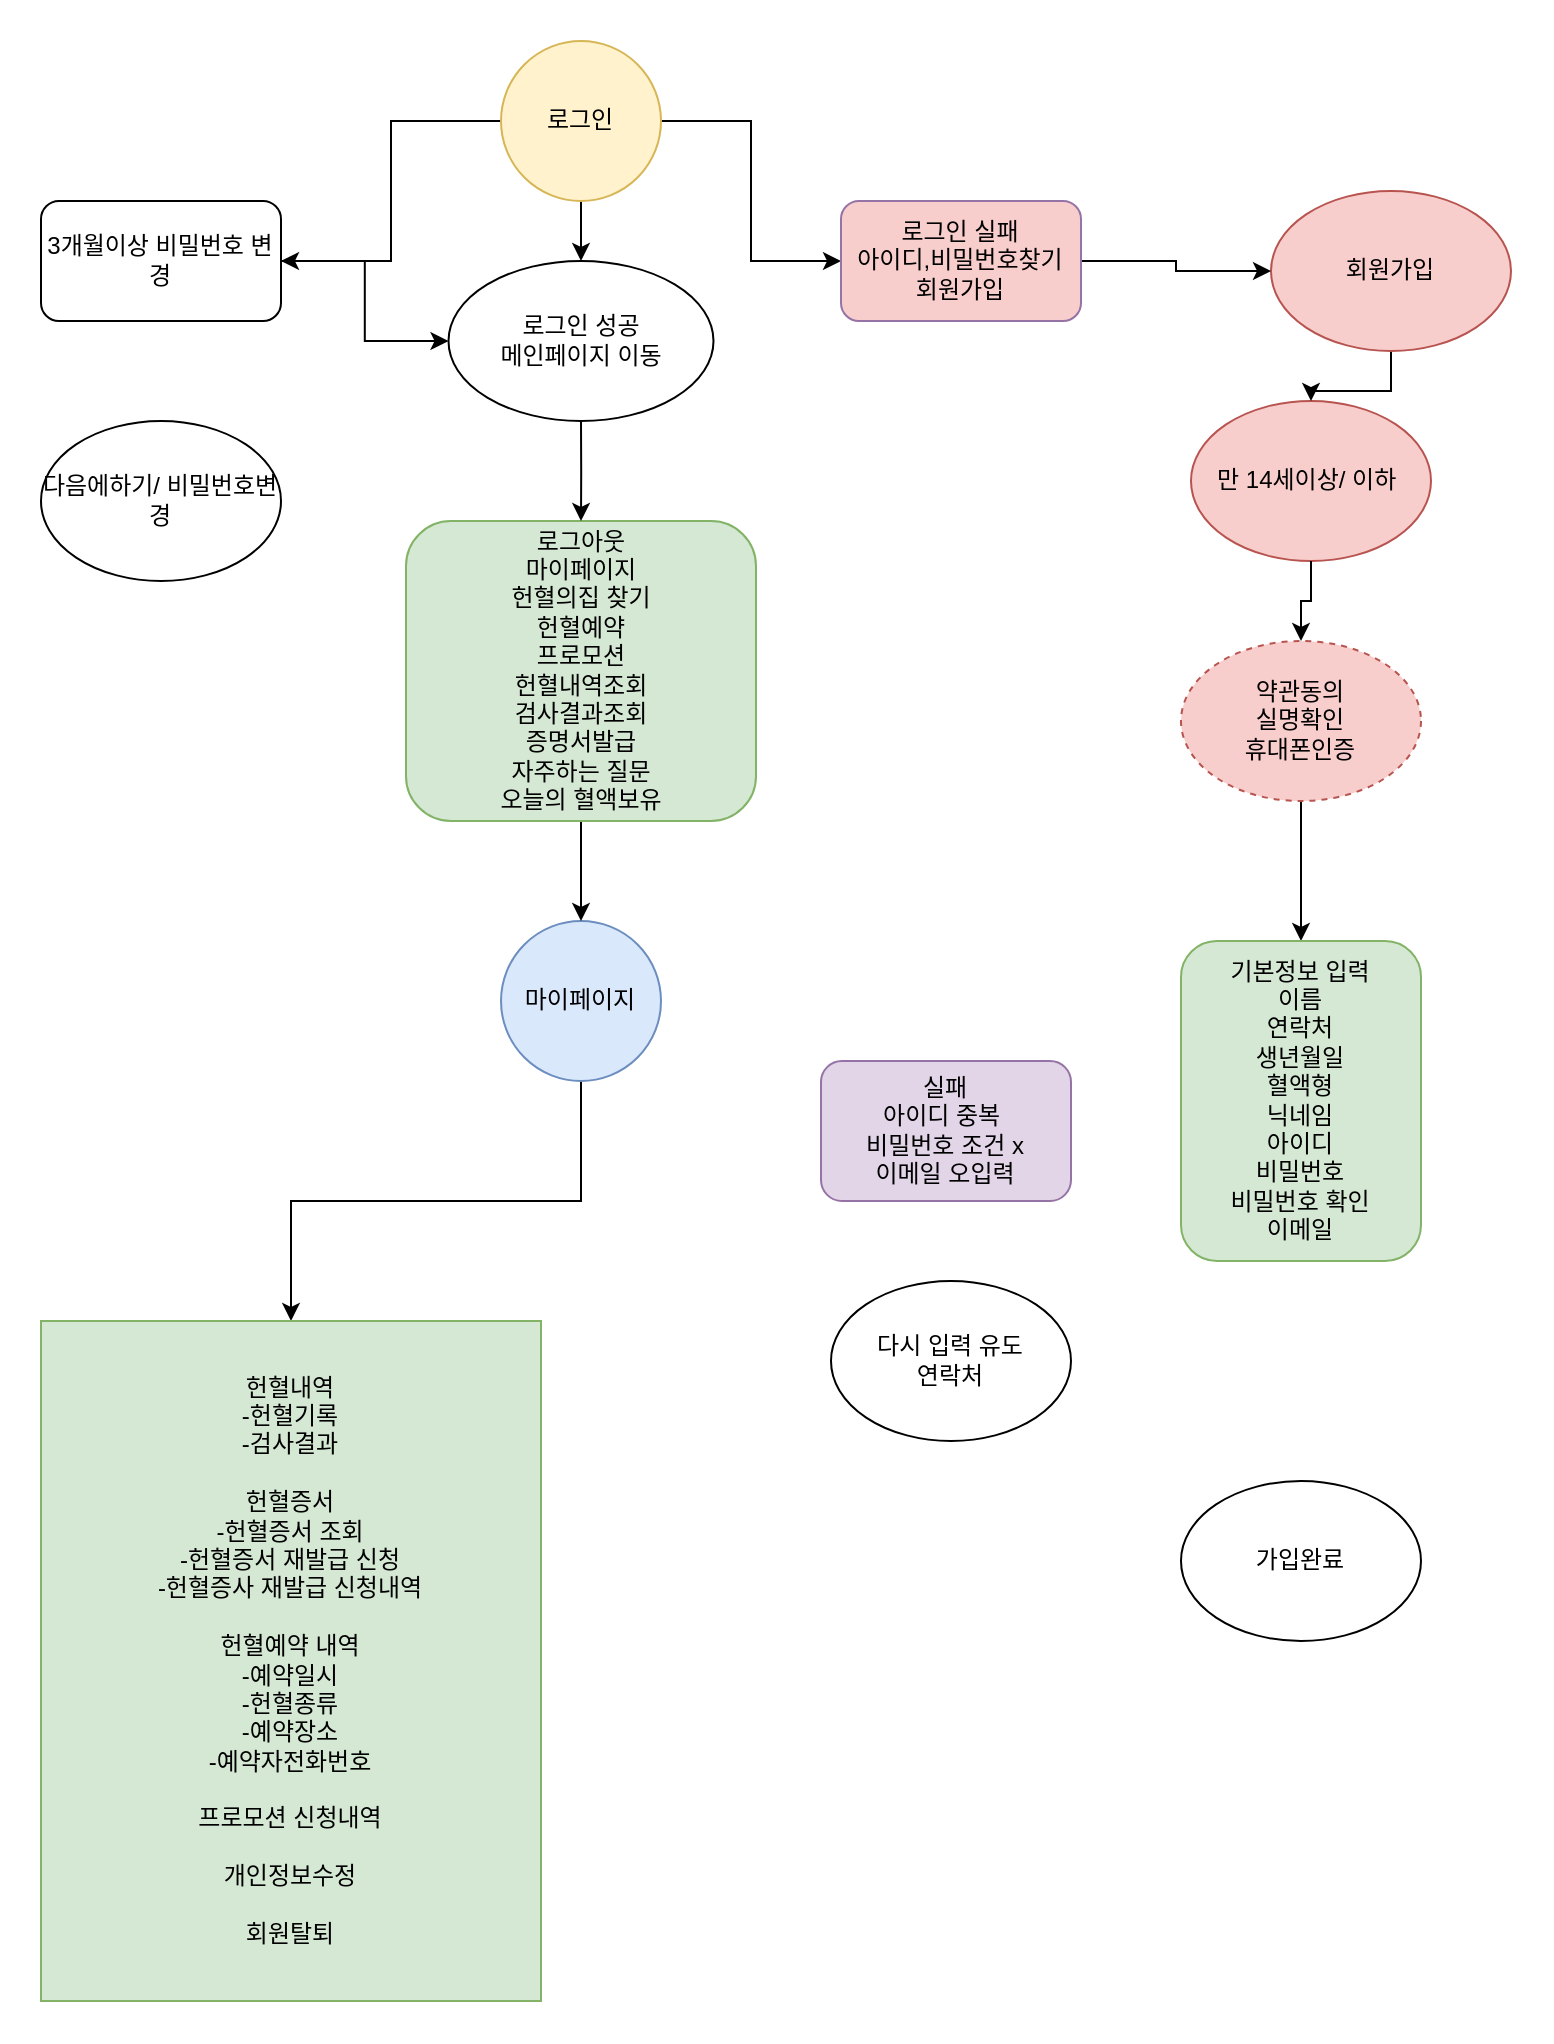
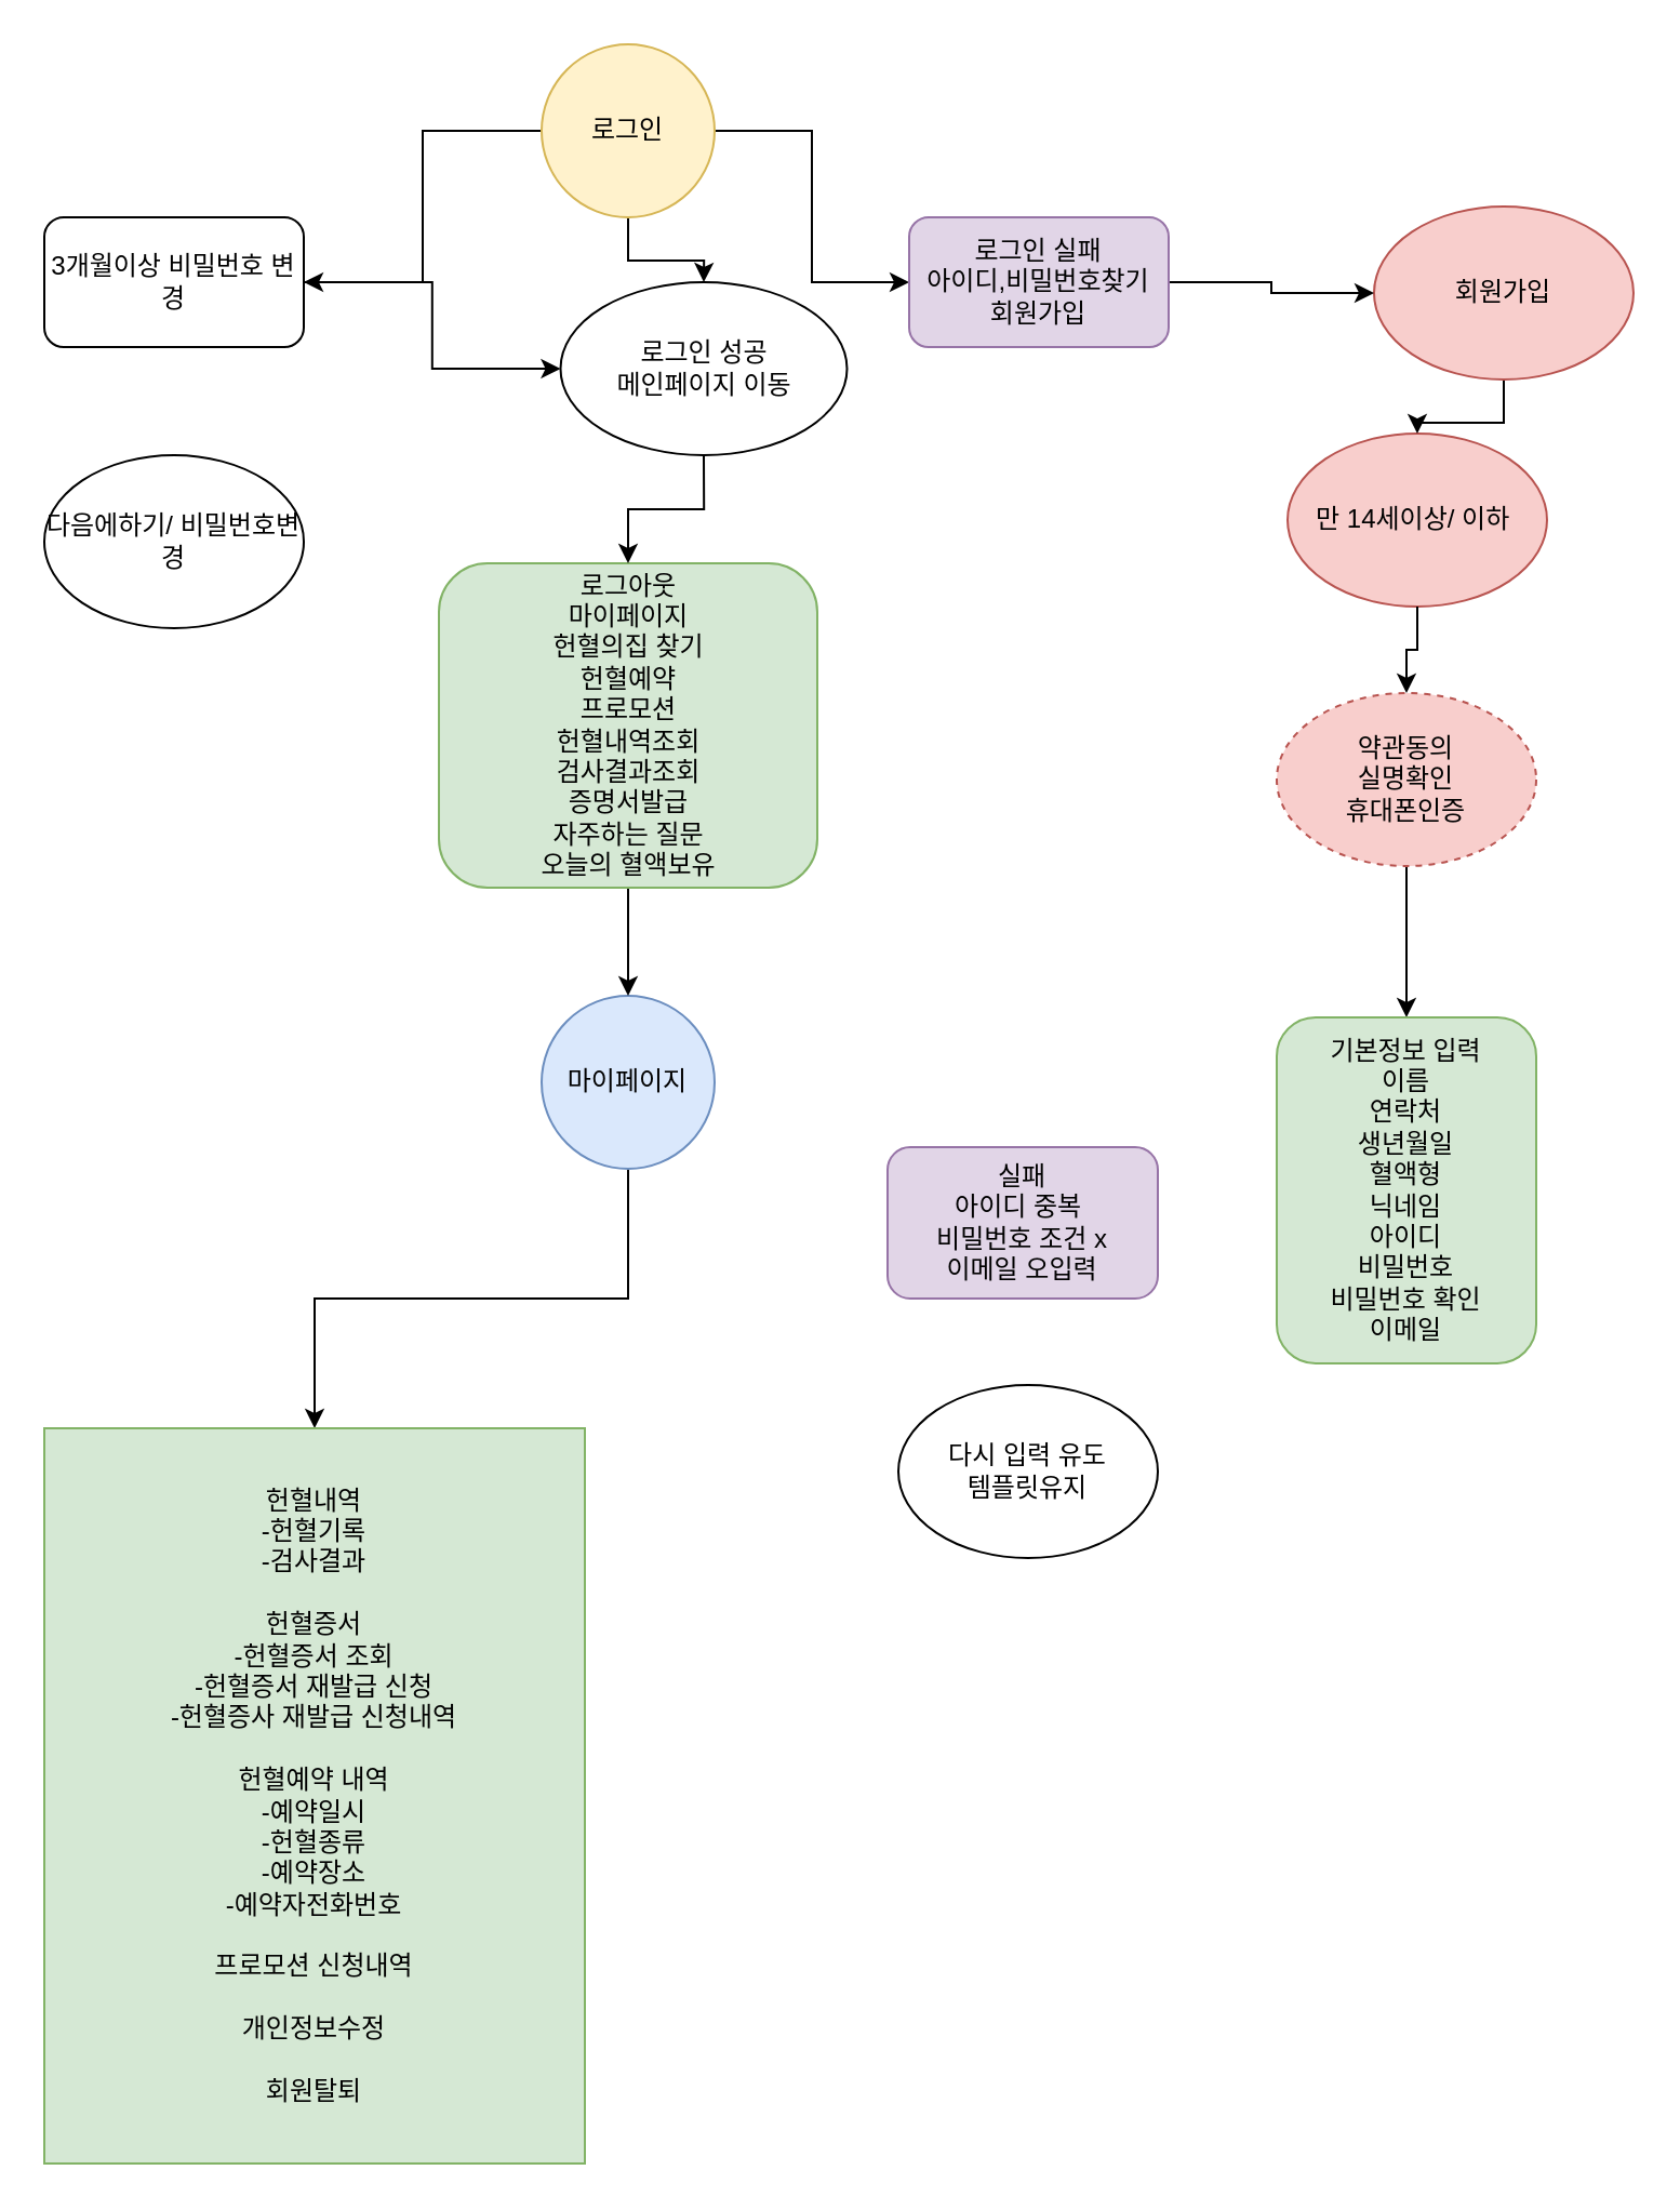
  <mxCell id="0" />
  <mxCell id="1" parent="0" />
  <mxCell id="2" value="" style="edgeStyle=orthogonalEdgeStyle;rounded=0;orthogonalLoop=1;jettySize=auto;html=1;" edge="1" parent="1" source="25" target="10"><mxGeometry relative="1" as="geometry" /></mxCell>
  <mxCell id="3" value="만 14세이상/ 이하&amp;nbsp;" style="ellipse;whiteSpace=wrap;html=1;fillColor=#f8cecc;strokeColor=#b85450;" vertex="1" parent="1"><mxGeometry x="595" y="200" width="120" height="80" as="geometry" /></mxCell>
  <mxCell id="4" value="" style="edgeStyle=orthogonalEdgeStyle;rounded=0;orthogonalLoop=1;jettySize=auto;html=1;" edge="1" parent="1" source="7" target="20"><mxGeometry relative="1" as="geometry" /></mxCell>
  <mxCell id="5" value="" style="edgeStyle=orthogonalEdgeStyle;rounded=0;orthogonalLoop=1;jettySize=auto;html=1;" edge="1" parent="1" source="7" target="15"><mxGeometry relative="1" as="geometry" /></mxCell>
  <mxCell id="6" value="" style="edgeStyle=orthogonalEdgeStyle;rounded=0;orthogonalLoop=1;jettySize=auto;html=1;" edge="1" parent="1" source="7" target="23"><mxGeometry relative="1" as="geometry" /></mxCell>
  <mxCell id="7" value="로그인" style="ellipse;whiteSpace=wrap;html=1;aspect=fixed;fillColor=#fff2cc;strokeColor=#d6b656;" vertex="1" parent="1"><mxGeometry x="250" y="20" width="80" height="80" as="geometry" /></mxCell>
  <mxCell id="8" value="" style="edgeStyle=orthogonalEdgeStyle;rounded=0;orthogonalLoop=1;jettySize=auto;html=1;" edge="1" parent="1" source="9" target="21"><mxGeometry relative="1" as="geometry" /></mxCell>
  <mxCell id="9" value="마이페이지" style="ellipse;whiteSpace=wrap;html=1;aspect=fixed;fillColor=#dae8fc;strokeColor=#6c8ebf;" vertex="1" parent="1"><mxGeometry x="250" y="460" width="80" height="80" as="geometry" /></mxCell>
  <mxCell id="10" value="기본정보 입력&lt;br&gt;이름&lt;br&gt;연락처&lt;br&gt;생년월일&lt;br&gt;혈액형&lt;br&gt;닉네임&lt;br&gt;아이디&lt;br&gt;비밀번호&lt;br&gt;비밀번호 확인&lt;br&gt;이메일" style="rounded=1;whiteSpace=wrap;html=1;fillColor=#d5e8d4;strokeColor=#82b366;" vertex="1" parent="1"><mxGeometry x="590" y="470" width="120" height="160" as="geometry" /></mxCell>
  <mxCell id="11" value="" style="edgeStyle=orthogonalEdgeStyle;rounded=0;orthogonalLoop=1;jettySize=auto;html=1;" edge="1" parent="1" source="12" target="3"><mxGeometry relative="1" as="geometry" /></mxCell>
  <mxCell id="12" value="회원가입" style="ellipse;whiteSpace=wrap;html=1;fillColor=#f8cecc;strokeColor=#b85450;" vertex="1" parent="1"><mxGeometry x="635" y="95" width="120" height="80" as="geometry" /></mxCell>
- <mxCell id="13" value="가입완료" style="ellipse;whiteSpace=wrap;html=1;" vertex="1" parent="1"><mxGeometry x="590" y="740" width="120" height="80" as="geometry" /></mxCell>
  <mxCell id="14" value="" style="edgeStyle=orthogonalEdgeStyle;rounded=0;orthogonalLoop=1;jettySize=auto;html=1;" edge="1" parent="1" source="15" target="20"><mxGeometry relative="1" as="geometry" /></mxCell>
  <mxCell id="15" value="3개월이상 비밀번호 변경" style="rounded=1;whiteSpace=wrap;html=1;" vertex="1" parent="1"><mxGeometry x="20" y="100" width="120" height="60" as="geometry" /></mxCell>
  <mxCell id="16" value="다음에하기/ 비밀번호변경" style="ellipse;whiteSpace=wrap;html=1;" vertex="1" parent="1"><mxGeometry x="20" y="210" width="120" height="80" as="geometry" /></mxCell>
  <mxCell id="17" value="" style="edgeStyle=orthogonalEdgeStyle;rounded=0;orthogonalLoop=1;jettySize=auto;html=1;" edge="1" parent="1" source="18" target="9"><mxGeometry relative="1" as="geometry" /></mxCell>
  <mxCell id="18" value="로그아웃&lt;br style=&quot;border-color: var(--border-color);&quot;&gt;마이페이지&lt;br style=&quot;border-color: var(--border-color);&quot;&gt;헌혈의집 찾기&lt;br style=&quot;border-color: var(--border-color);&quot;&gt;헌혈예약&lt;br style=&quot;border-color: var(--border-color);&quot;&gt;프로모션&lt;br style=&quot;border-color: var(--border-color);&quot;&gt;헌혈내역조회&lt;br style=&quot;border-color: var(--border-color);&quot;&gt;검사결과조회&lt;br style=&quot;border-color: var(--border-color);&quot;&gt;증명서발급&lt;br style=&quot;border-color: var(--border-color);&quot;&gt;자주하는 질문&lt;br&gt;오늘의 혈액보유" style="rounded=1;whiteSpace=wrap;html=1;fillColor=#d5e8d4;strokeColor=#82b366;" vertex="1" parent="1"><mxGeometry x="202.5" y="260" width="175" height="150" as="geometry" /></mxCell>
  <mxCell id="19" value="" style="edgeStyle=orthogonalEdgeStyle;rounded=0;orthogonalLoop=1;jettySize=auto;html=1;" edge="1" parent="1" source="20" target="18"><mxGeometry relative="1" as="geometry" /></mxCell>
- <mxCell id="20" value="로그인 성공 &lt;br&gt;메인페이지 이동" style="ellipse;whiteSpace=wrap;html=1;" vertex="1" parent="1"><mxGeometry x="223.75" y="130" width="132.5" height="80" as="geometry" /></mxCell>
+ <mxCell id="20" value="로그인 성공 &lt;br&gt;메인페이지 이동" style="ellipse;whiteSpace=wrap;html=1;" vertex="1" parent="1"><mxGeometry x="258.75" y="130" width="132.5" height="80" as="geometry" /></mxCell>
  <mxCell id="21" value="헌혈내역&lt;br&gt;-헌혈기록&lt;br&gt;-검사결과&lt;br&gt;&lt;br&gt;헌혈증서&lt;br&gt;-헌혈증서 조회&lt;br&gt;-헌혈증서 재발급 신청&lt;br&gt;-헌혈증사 재발급 신청내역&lt;br&gt;&lt;br&gt;헌혈예약 내역&lt;br&gt;-예약일시&lt;br&gt;-헌혈종류&lt;br&gt;-예약장소&lt;br&gt;-예약자전화번호&lt;br&gt;&lt;br&gt;프로모션 신청내역&lt;br&gt;&lt;br&gt;개인정보수정&lt;br&gt;&lt;br&gt;회원탈퇴&lt;br&gt;" style="whiteSpace=wrap;html=1;fillColor=#d5e8d4;strokeColor=#82b366;" vertex="1" parent="1"><mxGeometry x="20" y="660" width="250" height="340" as="geometry" /></mxCell>
  <mxCell id="22" value="" style="edgeStyle=orthogonalEdgeStyle;rounded=0;orthogonalLoop=1;jettySize=auto;html=1;" edge="1" parent="1" source="23" target="12"><mxGeometry relative="1" as="geometry" /></mxCell>
- <mxCell id="23" value="로그인 실패&lt;br&gt;아이디,비밀번호찾기&lt;br&gt;회원가입" style="rounded=1;whiteSpace=wrap;html=1;fillColor=#f8cecc;strokeColor=#9673a6;" vertex="1" parent="1"><mxGeometry x="420" y="100" width="120" height="60" as="geometry" /></mxCell>
+ <mxCell id="23" value="로그인 실패&lt;br&gt;아이디,비밀번호찾기&lt;br&gt;회원가입" style="rounded=1;whiteSpace=wrap;html=1;fillColor=#e1d5e7;strokeColor=#9673a6;" vertex="1" parent="1"><mxGeometry x="420" y="100" width="120" height="60" as="geometry" /></mxCell>
  <mxCell id="24" value="" style="edgeStyle=orthogonalEdgeStyle;rounded=0;orthogonalLoop=1;jettySize=auto;html=1;" edge="1" parent="1" source="3" target="25"><mxGeometry relative="1" as="geometry"><mxPoint x="530" y="100" as="sourcePoint" /><mxPoint x="630" y="400" as="targetPoint" /></mxGeometry></mxCell>
  <mxCell id="25" value="약관동의&lt;br&gt;실명확인&lt;br&gt;휴대폰인증" style="ellipse;whiteSpace=wrap;html=1;fillColor=#f8cecc;strokeColor=#b85450;dashed=1;" vertex="1" parent="1"><mxGeometry x="590" y="320" width="120" height="80" as="geometry" /></mxCell>
  <mxCell id="26" value="실패&lt;br&gt;아이디 중복&amp;nbsp;&lt;br&gt;비밀번호 조건 x&lt;br&gt;이메일 오입력" style="rounded=1;whiteSpace=wrap;html=1;fillColor=#e1d5e7;strokeColor=#9673a6;" vertex="1" parent="1"><mxGeometry x="410" y="530" width="125" height="70" as="geometry" /></mxCell>
- <mxCell id="27" value="다시 입력 유도&lt;br&gt;연락처" style="ellipse;whiteSpace=wrap;html=1;" vertex="1" parent="1"><mxGeometry x="415" y="640" width="120" height="80" as="geometry" /></mxCell>
+ <mxCell id="27" value="다시 입력 유도&lt;br&gt;템플릿유지" style="ellipse;whiteSpace=wrap;html=1;" vertex="1" parent="1"><mxGeometry x="415" y="640" width="120" height="80" as="geometry" /></mxCell>
